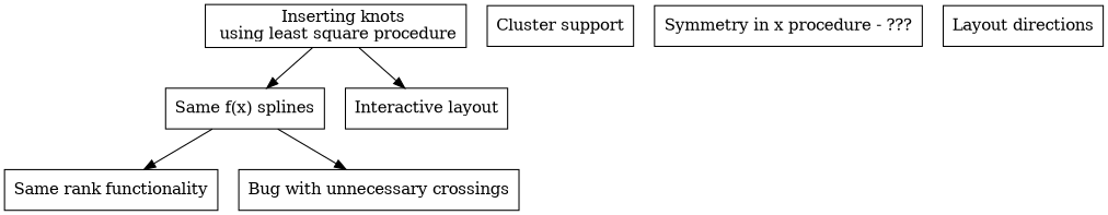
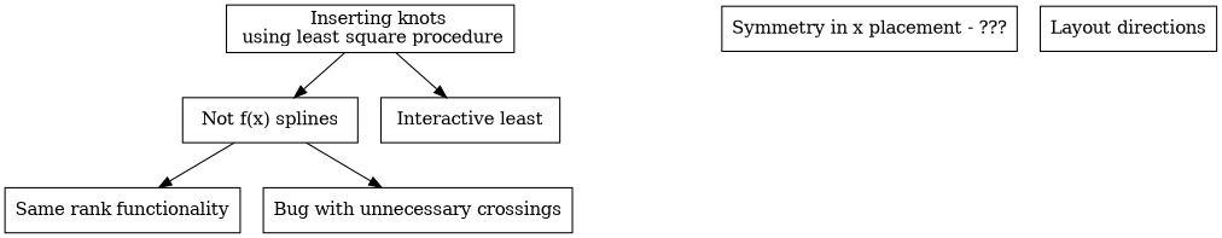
  digraph {
    node [shape=box]
-   n1 [label="Same f(x) splines"]
+   n1 [label="Not f(x) splines"]
    n2 [label="Same rank functionality"]
    n3 [label="Bug with unnecessary crossings"]
-   n4 [label="Interactive layout"]
+   n4 [label="Interactive least"]
    n5 [label="   Inserting knots\n using least square procedure"]
-   n6 [label="Cluster support"]
-   n7 [label="Symmetry in x procedure - ???"]
+   n7 [label="Symmetry in x placement - ???"]
    n8 [label="Layout directions"]
    n1 -> n2
    n1 -> n3
    n5 -> n1
    n5 -> n4
  }
